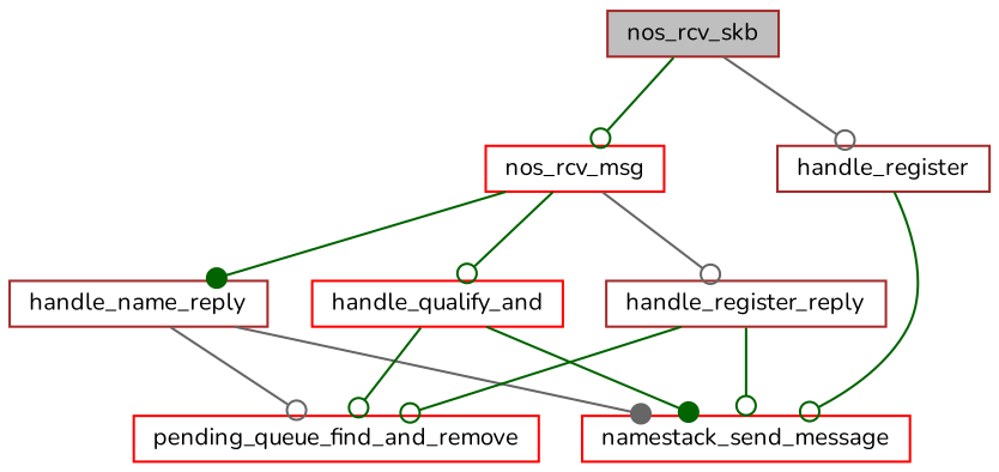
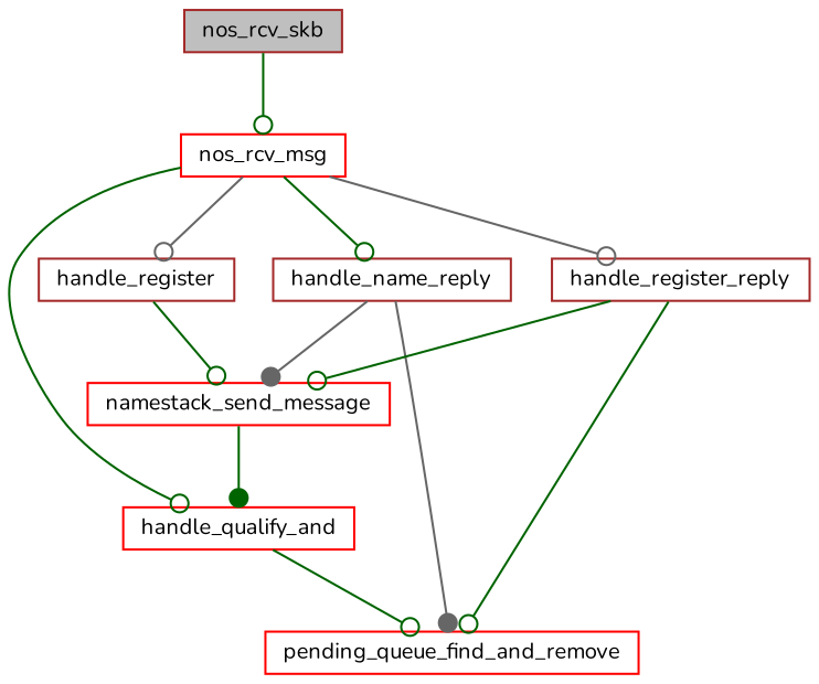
  digraph {
    fontname=Nunito
    rankdir=TB
    node [color=brown fillcolor=white fontname=Nunito fontsize=10 shape=record style=filled]
    edge [arrowhead=odot color=darkgreen fontname=Nunito fontsize=10 labelfontname=FreeSans labelfontsize=10 style=solid]
    n1 [fillcolor=grey75 fontcolor=black height=0.2 label=nos_rcv_skb width=0.4]
    n2 [color=red height=0.2 label=nos_rcv_msg width=0.4]
    n3 [height=0.2 label=handle_name_reply width=0.4]
    n4 [color=red height=0.2 label=handle_qualify_and width=0.4]
    n5 [height=0.2 label=handle_register width=0.4]
    n6 [height=0.2 label=handle_register_reply width=0.4]
    n7 [color=red height=0.2 label=namestack_send_message width=0.4]
    n8 [color=red height=0.2 label=pending_queue_find_and_remove width=0.4]
    n1 -> n2
-   n2 -> n3 [arrowhead=dot]
+   n2 -> n3
    n2 -> n4
-   n1 -> n5 [color=gray40]
+   n2 -> n5 [color=gray40]
    n2 -> n6 [color=gray40]
    n3 -> n7 [arrowhead=dot color=gray40]
-   n3 -> n8 [color=gray40]
-   n4 -> n7 [arrowhead=dot]
+   n3 -> n8 [arrowhead=dot color=gray40]
+   n7 -> n4 [arrowhead=dot]
    n4 -> n8
    n5 -> n7
    n6 -> n7
    n6 -> n8
  }
